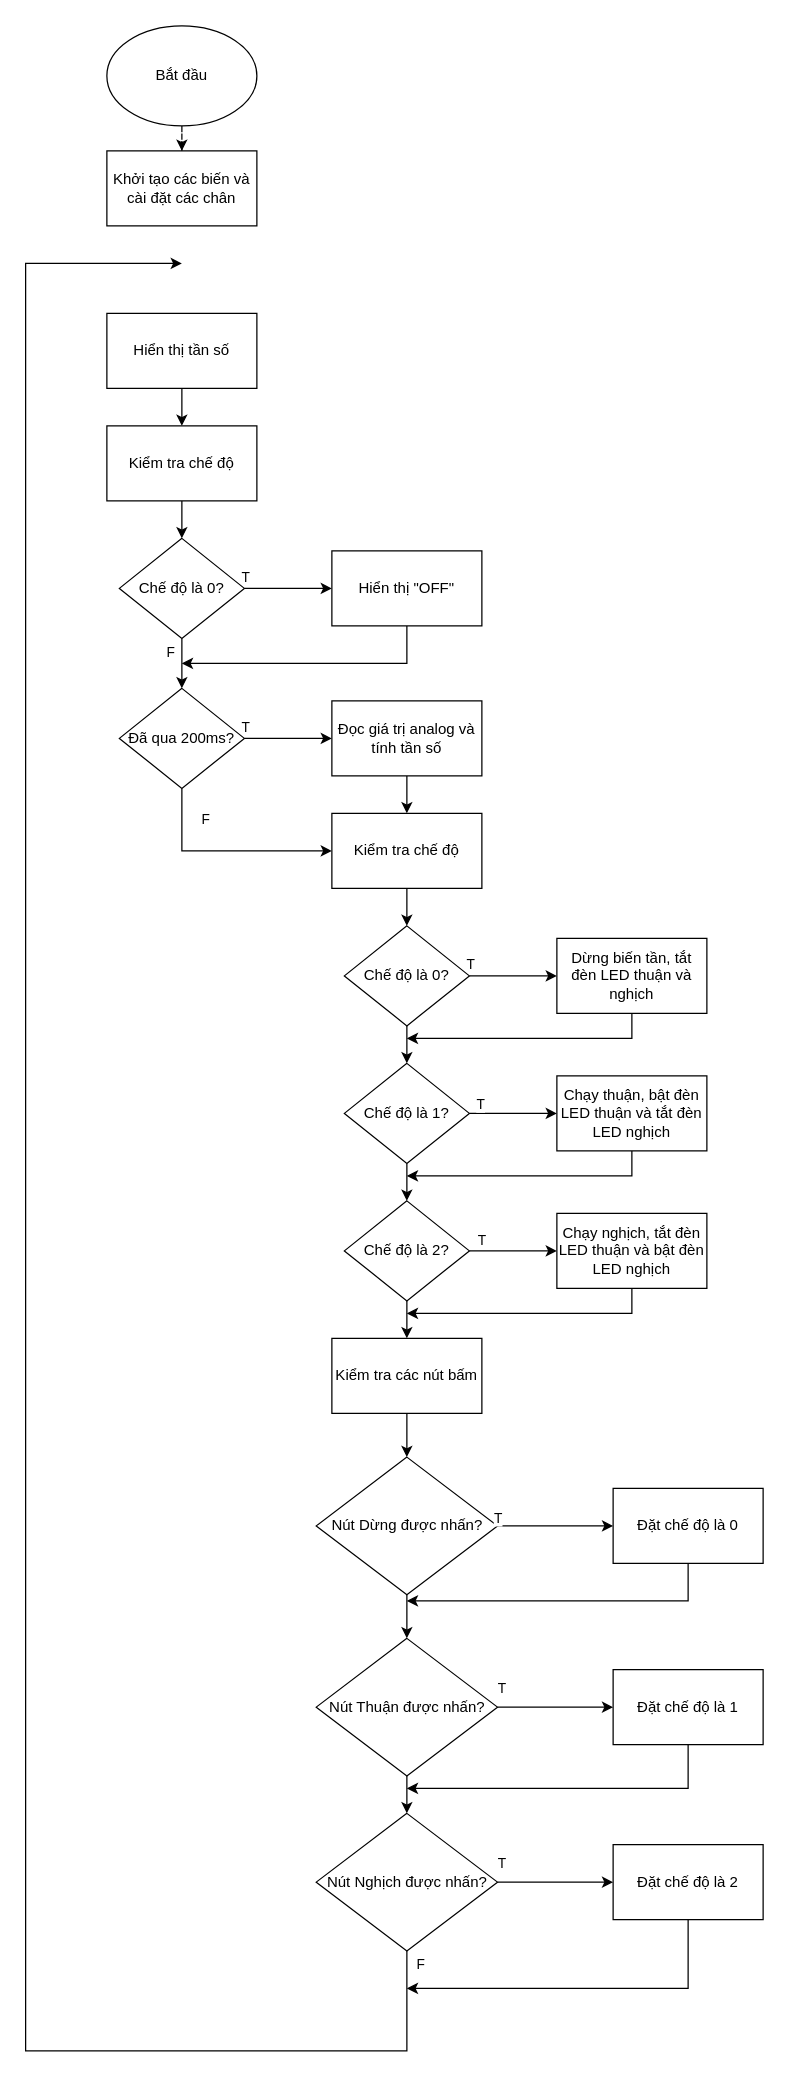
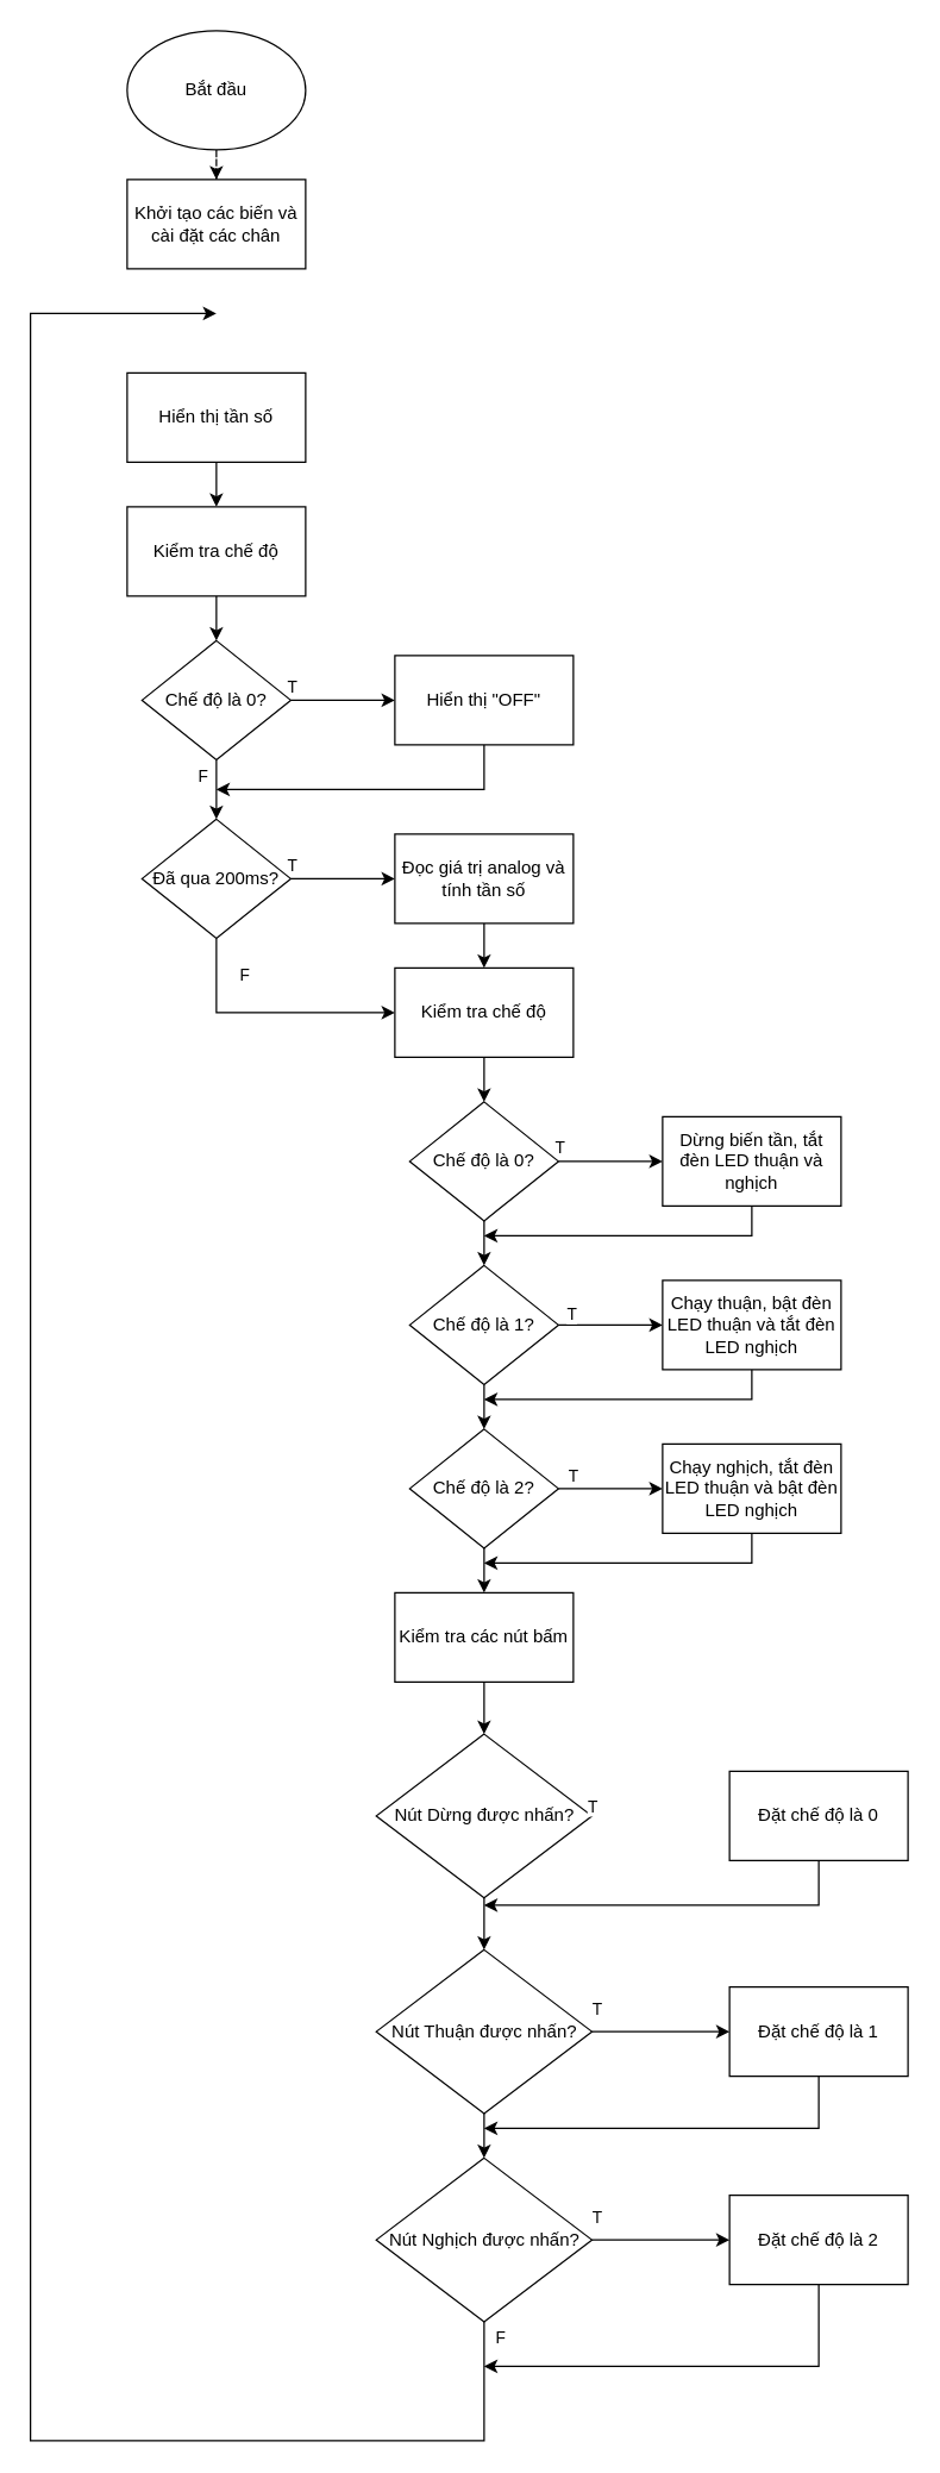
  <mxCell id="0" />
  <mxCell id="1" parent="0" />
  <mxCell id="2" value="" style="edgeStyle=orthogonalEdgeStyle;rounded=0;orthogonalLoop=1;jettySize=auto;html=1;dashed=1;" edge="1" parent="1" source="3" target="4"><mxGeometry relative="1" as="geometry" /></mxCell>
  <mxCell id="3" value="Bắt đầu" style="ellipse;whiteSpace=wrap;html=1;" vertex="1" parent="1"><mxGeometry x="85" y="20" width="120" height="80" as="geometry" /></mxCell>
  <mxCell id="4" value="Khởi tạo các biến và cài đặt các chân" style="rounded=0;whiteSpace=wrap;html=1;" vertex="1" parent="1"><mxGeometry x="85" y="120" width="120" height="60" as="geometry" /></mxCell>
  <mxCell id="5" value="" style="edgeStyle=orthogonalEdgeStyle;rounded=0;orthogonalLoop=1;jettySize=auto;html=1;" edge="1" parent="1" source="6" target="8"><mxGeometry relative="1" as="geometry" /></mxCell>
  <mxCell id="6" value="Hiển thị tần số" style="rounded=0;whiteSpace=wrap;html=1;" vertex="1" parent="1"><mxGeometry x="85" y="250" width="120" height="60" as="geometry" /></mxCell>
  <mxCell id="7" value="" style="edgeStyle=orthogonalEdgeStyle;rounded=0;orthogonalLoop=1;jettySize=auto;html=1;" edge="1" parent="1" source="8" target="13"><mxGeometry relative="1" as="geometry" /></mxCell>
  <mxCell id="8" value="Kiểm tra chế độ" style="whiteSpace=wrap;html=1;rounded=0;" vertex="1" parent="1"><mxGeometry x="85" y="340" width="120" height="60" as="geometry" /></mxCell>
  <mxCell id="9" value="" style="edgeStyle=orthogonalEdgeStyle;rounded=0;orthogonalLoop=1;jettySize=auto;html=1;" edge="1" parent="1" source="13" target="15"><mxGeometry relative="1" as="geometry" /></mxCell>
  <mxCell id="10" value="T" style="edgeLabel;html=1;align=center;verticalAlign=middle;resizable=0;points=[];" vertex="1" connectable="0" parent="9"><mxGeometry x="-0.529" relative="1" as="geometry"><mxPoint x="-16" y="-10" as="offset" /></mxGeometry></mxCell>
  <mxCell id="11" value="" style="edgeStyle=orthogonalEdgeStyle;rounded=0;orthogonalLoop=1;jettySize=auto;html=1;" edge="1" parent="1" source="13" target="20"><mxGeometry relative="1" as="geometry" /></mxCell>
  <mxCell id="12" value="F" style="edgeLabel;html=1;align=center;verticalAlign=middle;resizable=0;points=[];" vertex="1" connectable="0" parent="11"><mxGeometry x="-0.264" y="1" relative="1" as="geometry"><mxPoint x="-11" y="-5" as="offset" /></mxGeometry></mxCell>
  <mxCell id="13" value="Chế độ là 0?" style="rhombus;whiteSpace=wrap;html=1;" vertex="1" parent="1"><mxGeometry x="95" y="430" width="100" height="80" as="geometry" /></mxCell>
  <mxCell id="14" style="edgeStyle=orthogonalEdgeStyle;rounded=0;orthogonalLoop=1;jettySize=auto;html=1;" edge="1" parent="1" source="15"><mxGeometry relative="1" as="geometry"><mxPoint x="145" y="530" as="targetPoint" /><Array as="points"><mxPoint x="325" y="530" /></Array></mxGeometry></mxCell>
  <mxCell id="15" value="Hiển thị &quot;OFF&quot;" style="whiteSpace=wrap;html=1;" vertex="1" parent="1"><mxGeometry x="265" y="440" width="120" height="60" as="geometry" /></mxCell>
  <mxCell id="16" value="" style="edgeStyle=orthogonalEdgeStyle;rounded=0;orthogonalLoop=1;jettySize=auto;html=1;" edge="1" parent="1" source="20" target="22"><mxGeometry relative="1" as="geometry" /></mxCell>
  <mxCell id="17" value="T" style="edgeLabel;html=1;align=center;verticalAlign=middle;resizable=0;points=[];" vertex="1" connectable="0" parent="16"><mxGeometry x="-0.838" y="-1" relative="1" as="geometry"><mxPoint x="-6" y="-11" as="offset" /></mxGeometry></mxCell>
  <mxCell id="18" style="edgeStyle=orthogonalEdgeStyle;rounded=0;orthogonalLoop=1;jettySize=auto;html=1;entryX=0;entryY=0.5;entryDx=0;entryDy=0;exitX=0.5;exitY=1;exitDx=0;exitDy=0;" edge="1" parent="1" source="20" target="24"><mxGeometry relative="1" as="geometry"><mxPoint x="145" y="410" as="targetPoint" /><Array as="points"><mxPoint x="145" y="680" /></Array></mxGeometry></mxCell>
  <mxCell id="19" value="F" style="edgeLabel;html=1;align=center;verticalAlign=middle;resizable=0;points=[];" vertex="1" connectable="0" parent="18"><mxGeometry x="-0.758" y="-1" relative="1" as="geometry"><mxPoint x="19" y="3" as="offset" /></mxGeometry></mxCell>
  <mxCell id="20" value="Đã qua 200ms?" style="rhombus;whiteSpace=wrap;html=1;" vertex="1" parent="1"><mxGeometry x="95" y="550" width="100" height="80" as="geometry" /></mxCell>
  <mxCell id="21" value="" style="edgeStyle=orthogonalEdgeStyle;rounded=0;orthogonalLoop=1;jettySize=auto;html=1;" edge="1" parent="1" source="22" target="24"><mxGeometry relative="1" as="geometry" /></mxCell>
  <mxCell id="22" value="Đọc giá trị analog và tính tần số" style="whiteSpace=wrap;html=1;" vertex="1" parent="1"><mxGeometry x="265" y="560" width="120" height="60" as="geometry" /></mxCell>
  <mxCell id="23" value="" style="edgeStyle=orthogonalEdgeStyle;rounded=0;orthogonalLoop=1;jettySize=auto;html=1;" edge="1" parent="1" source="24" target="28"><mxGeometry relative="1" as="geometry" /></mxCell>
  <mxCell id="24" value="Kiểm tra chế độ" style="whiteSpace=wrap;html=1;rounded=0;" vertex="1" parent="1"><mxGeometry x="265" y="650" width="120" height="60" as="geometry" /></mxCell>
  <mxCell id="25" value="" style="edgeStyle=orthogonalEdgeStyle;rounded=0;orthogonalLoop=1;jettySize=auto;html=1;" edge="1" parent="1" source="28" target="30"><mxGeometry relative="1" as="geometry" /></mxCell>
  <mxCell id="26" value="T" style="edgeLabel;html=1;align=center;verticalAlign=middle;resizable=0;points=[];" vertex="1" connectable="0" parent="25"><mxGeometry x="-0.223" y="-3" relative="1" as="geometry"><mxPoint x="-27" y="-13" as="offset" /></mxGeometry></mxCell>
  <mxCell id="27" value="" style="edgeStyle=orthogonalEdgeStyle;rounded=0;orthogonalLoop=1;jettySize=auto;html=1;" edge="1" parent="1" source="28" target="33"><mxGeometry relative="1" as="geometry" /></mxCell>
  <mxCell id="28" value="Chế độ là 0?" style="rhombus;whiteSpace=wrap;html=1;" vertex="1" parent="1"><mxGeometry x="275" y="740" width="100" height="80" as="geometry" /></mxCell>
  <mxCell id="29" style="edgeStyle=orthogonalEdgeStyle;rounded=0;orthogonalLoop=1;jettySize=auto;html=1;" edge="1" parent="1" source="30"><mxGeometry relative="1" as="geometry"><mxPoint x="325" y="830" as="targetPoint" /><Array as="points"><mxPoint x="505" y="830" /></Array></mxGeometry></mxCell>
  <mxCell id="30" value="Dừng biến tần, tắt đèn LED thuận và nghịch" style="whiteSpace=wrap;html=1;" vertex="1" parent="1"><mxGeometry x="445" y="750" width="120" height="60" as="geometry" /></mxCell>
  <mxCell id="31" value="" style="edgeStyle=orthogonalEdgeStyle;rounded=0;orthogonalLoop=1;jettySize=auto;html=1;" edge="1" parent="1" source="33" target="35"><mxGeometry relative="1" as="geometry" /></mxCell>
  <mxCell id="32" value="" style="edgeStyle=orthogonalEdgeStyle;rounded=0;orthogonalLoop=1;jettySize=auto;html=1;" edge="1" parent="1" source="33" target="38"><mxGeometry relative="1" as="geometry" /></mxCell>
  <mxCell id="33" value="Chế độ là 1?" style="rhombus;whiteSpace=wrap;html=1;" vertex="1" parent="1"><mxGeometry x="275" y="850" width="100" height="80" as="geometry" /></mxCell>
  <mxCell id="34" style="edgeStyle=orthogonalEdgeStyle;rounded=0;orthogonalLoop=1;jettySize=auto;html=1;" edge="1" parent="1" source="35"><mxGeometry relative="1" as="geometry"><mxPoint x="325" y="940" as="targetPoint" /><Array as="points"><mxPoint x="505" y="940" /></Array></mxGeometry></mxCell>
  <mxCell id="35" value="Chạy thuận, bật đèn LED thuận và tắt đèn LED nghịch" style="whiteSpace=wrap;html=1;" vertex="1" parent="1"><mxGeometry x="445" y="860" width="120" height="60" as="geometry" /></mxCell>
  <mxCell id="36" value="" style="edgeStyle=orthogonalEdgeStyle;rounded=0;orthogonalLoop=1;jettySize=auto;html=1;" edge="1" parent="1" source="38" target="40"><mxGeometry relative="1" as="geometry" /></mxCell>
  <mxCell id="37" value="" style="edgeStyle=orthogonalEdgeStyle;rounded=0;orthogonalLoop=1;jettySize=auto;html=1;" edge="1" parent="1" source="38" target="42"><mxGeometry relative="1" as="geometry" /></mxCell>
  <mxCell id="38" value="Chế độ là 2?" style="rhombus;whiteSpace=wrap;html=1;" vertex="1" parent="1"><mxGeometry x="275" y="960" width="100" height="80" as="geometry" /></mxCell>
  <mxCell id="39" style="edgeStyle=orthogonalEdgeStyle;rounded=0;orthogonalLoop=1;jettySize=auto;html=1;" edge="1" parent="1" source="40"><mxGeometry relative="1" as="geometry"><mxPoint x="325" y="1050" as="targetPoint" /><Array as="points"><mxPoint x="505" y="1050" /></Array></mxGeometry></mxCell>
  <mxCell id="40" value="Chạy nghịch, tắt đèn LED thuận và bật đèn LED nghịch" style="whiteSpace=wrap;html=1;" vertex="1" parent="1"><mxGeometry x="445" y="970" width="120" height="60" as="geometry" /></mxCell>
  <mxCell id="41" value="" style="edgeStyle=orthogonalEdgeStyle;rounded=0;orthogonalLoop=1;jettySize=auto;html=1;" edge="1" parent="1" source="42" target="45"><mxGeometry relative="1" as="geometry" /></mxCell>
  <mxCell id="42" value="Kiểm tra các nút bấm" style="whiteSpace=wrap;html=1;" vertex="1" parent="1"><mxGeometry x="265" y="1070" width="120" height="60" as="geometry" /></mxCell>
- <mxCell id="43" value="" style="edgeStyle=orthogonalEdgeStyle;rounded=0;orthogonalLoop=1;jettySize=auto;html=1;" edge="1" parent="1" source="45" target="47"><mxGeometry relative="1" as="geometry" /></mxCell>
  <mxCell id="44" value="" style="edgeStyle=orthogonalEdgeStyle;rounded=0;orthogonalLoop=1;jettySize=auto;html=1;" edge="1" parent="1" source="45" target="50"><mxGeometry relative="1" as="geometry" /></mxCell>
  <mxCell id="45" value="Nút Dừng được nhấn?" style="rhombus;whiteSpace=wrap;html=1;" vertex="1" parent="1"><mxGeometry x="252.5" y="1165" width="145" height="110" as="geometry" /></mxCell>
  <mxCell id="46" style="edgeStyle=orthogonalEdgeStyle;rounded=0;orthogonalLoop=1;jettySize=auto;html=1;" edge="1" parent="1" source="47"><mxGeometry relative="1" as="geometry"><mxPoint x="325" y="1280" as="targetPoint" /><Array as="points"><mxPoint x="550" y="1280" /></Array></mxGeometry></mxCell>
  <mxCell id="47" value="Đặt chế độ là 0" style="whiteSpace=wrap;html=1;" vertex="1" parent="1"><mxGeometry x="490" y="1190" width="120" height="60" as="geometry" /></mxCell>
  <mxCell id="48" value="" style="edgeStyle=orthogonalEdgeStyle;rounded=0;orthogonalLoop=1;jettySize=auto;html=1;" edge="1" parent="1" source="50" target="54"><mxGeometry relative="1" as="geometry" /></mxCell>
  <mxCell id="49" value="" style="edgeStyle=orthogonalEdgeStyle;rounded=0;orthogonalLoop=1;jettySize=auto;html=1;" edge="1" parent="1" source="50" target="56"><mxGeometry relative="1" as="geometry" /></mxCell>
  <mxCell id="50" value="Nút Thuận được nhấn?" style="rhombus;whiteSpace=wrap;html=1;" vertex="1" parent="1"><mxGeometry x="252.5" y="1310" width="145" height="110" as="geometry" /></mxCell>
  <mxCell id="51" value="" style="edgeStyle=orthogonalEdgeStyle;rounded=0;orthogonalLoop=1;jettySize=auto;html=1;" edge="1" parent="1" source="54" target="58"><mxGeometry relative="1" as="geometry" /></mxCell>
  <mxCell id="52" style="edgeStyle=orthogonalEdgeStyle;rounded=0;orthogonalLoop=1;jettySize=auto;html=1;exitX=0.5;exitY=1;exitDx=0;exitDy=0;" edge="1" parent="1" source="54"><mxGeometry relative="1" as="geometry"><mxPoint x="145" y="210" as="targetPoint" /><mxPoint x="410" y="1560" as="sourcePoint" /><Array as="points"><mxPoint x="325" y="1640" /><mxPoint x="20" y="1640" /><mxPoint x="20" y="210" /></Array></mxGeometry></mxCell>
  <mxCell id="53" value="F" style="edgeLabel;html=1;align=center;verticalAlign=middle;resizable=0;points=[];" vertex="1" connectable="0" parent="52"><mxGeometry x="-0.98" y="1" relative="1" as="geometry"><mxPoint x="9" y="-9" as="offset" /></mxGeometry></mxCell>
  <mxCell id="54" value="Nút Nghịch được nhấn?" style="rhombus;whiteSpace=wrap;html=1;" vertex="1" parent="1"><mxGeometry x="252.5" y="1450" width="145" height="110" as="geometry" /></mxCell>
  <mxCell id="55" style="edgeStyle=orthogonalEdgeStyle;rounded=0;orthogonalLoop=1;jettySize=auto;html=1;" edge="1" parent="1" source="56"><mxGeometry relative="1" as="geometry"><mxPoint x="325" y="1430" as="targetPoint" /><Array as="points"><mxPoint x="550" y="1430" /></Array></mxGeometry></mxCell>
  <mxCell id="56" value="Đặt chế độ là 1" style="whiteSpace=wrap;html=1;" vertex="1" parent="1"><mxGeometry x="490" y="1335" width="120" height="60" as="geometry" /></mxCell>
  <mxCell id="57" style="edgeStyle=orthogonalEdgeStyle;rounded=0;orthogonalLoop=1;jettySize=auto;html=1;" edge="1" parent="1" source="58"><mxGeometry relative="1" as="geometry"><mxPoint x="325" y="1590" as="targetPoint" /><Array as="points"><mxPoint x="550" y="1590" /></Array></mxGeometry></mxCell>
  <mxCell id="58" value="Đặt chế độ là 2" style="whiteSpace=wrap;html=1;" vertex="1" parent="1"><mxGeometry x="490" y="1475" width="120" height="60" as="geometry" /></mxCell>
  <mxCell id="59" value="T" style="edgeLabel;html=1;align=center;verticalAlign=middle;resizable=0;points=[];" vertex="1" connectable="0" parent="1"><mxGeometry x="394.997" y="770" as="geometry"><mxPoint x="-11" y="112" as="offset" /></mxGeometry></mxCell>
  <mxCell id="60" value="T" style="edgeLabel;html=1;align=center;verticalAlign=middle;resizable=0;points=[];" vertex="1" connectable="0" parent="1"><mxGeometry x="384.997" y="890" as="geometry"><mxPoint y="101" as="offset" /></mxGeometry></mxCell>
  <mxCell id="61" value="T" style="edgeLabel;html=1;align=center;verticalAlign=middle;resizable=0;points=[];" vertex="1" connectable="0" parent="1"><mxGeometry x="397.497" y="1210" as="geometry"><mxPoint y="3" as="offset" /></mxGeometry></mxCell>
  <mxCell id="62" value="T" style="edgeLabel;html=1;align=center;verticalAlign=middle;resizable=0;points=[];" vertex="1" connectable="0" parent="1"><mxGeometry x="404.997" y="1210" as="geometry"><mxPoint x="-4" y="139" as="offset" /></mxGeometry></mxCell>
  <mxCell id="63" value="T" style="edgeLabel;html=1;align=center;verticalAlign=middle;resizable=0;points=[];" vertex="1" connectable="0" parent="1"><mxGeometry x="404.997" y="1350" as="geometry"><mxPoint x="-4" y="139" as="offset" /></mxGeometry></mxCell>
